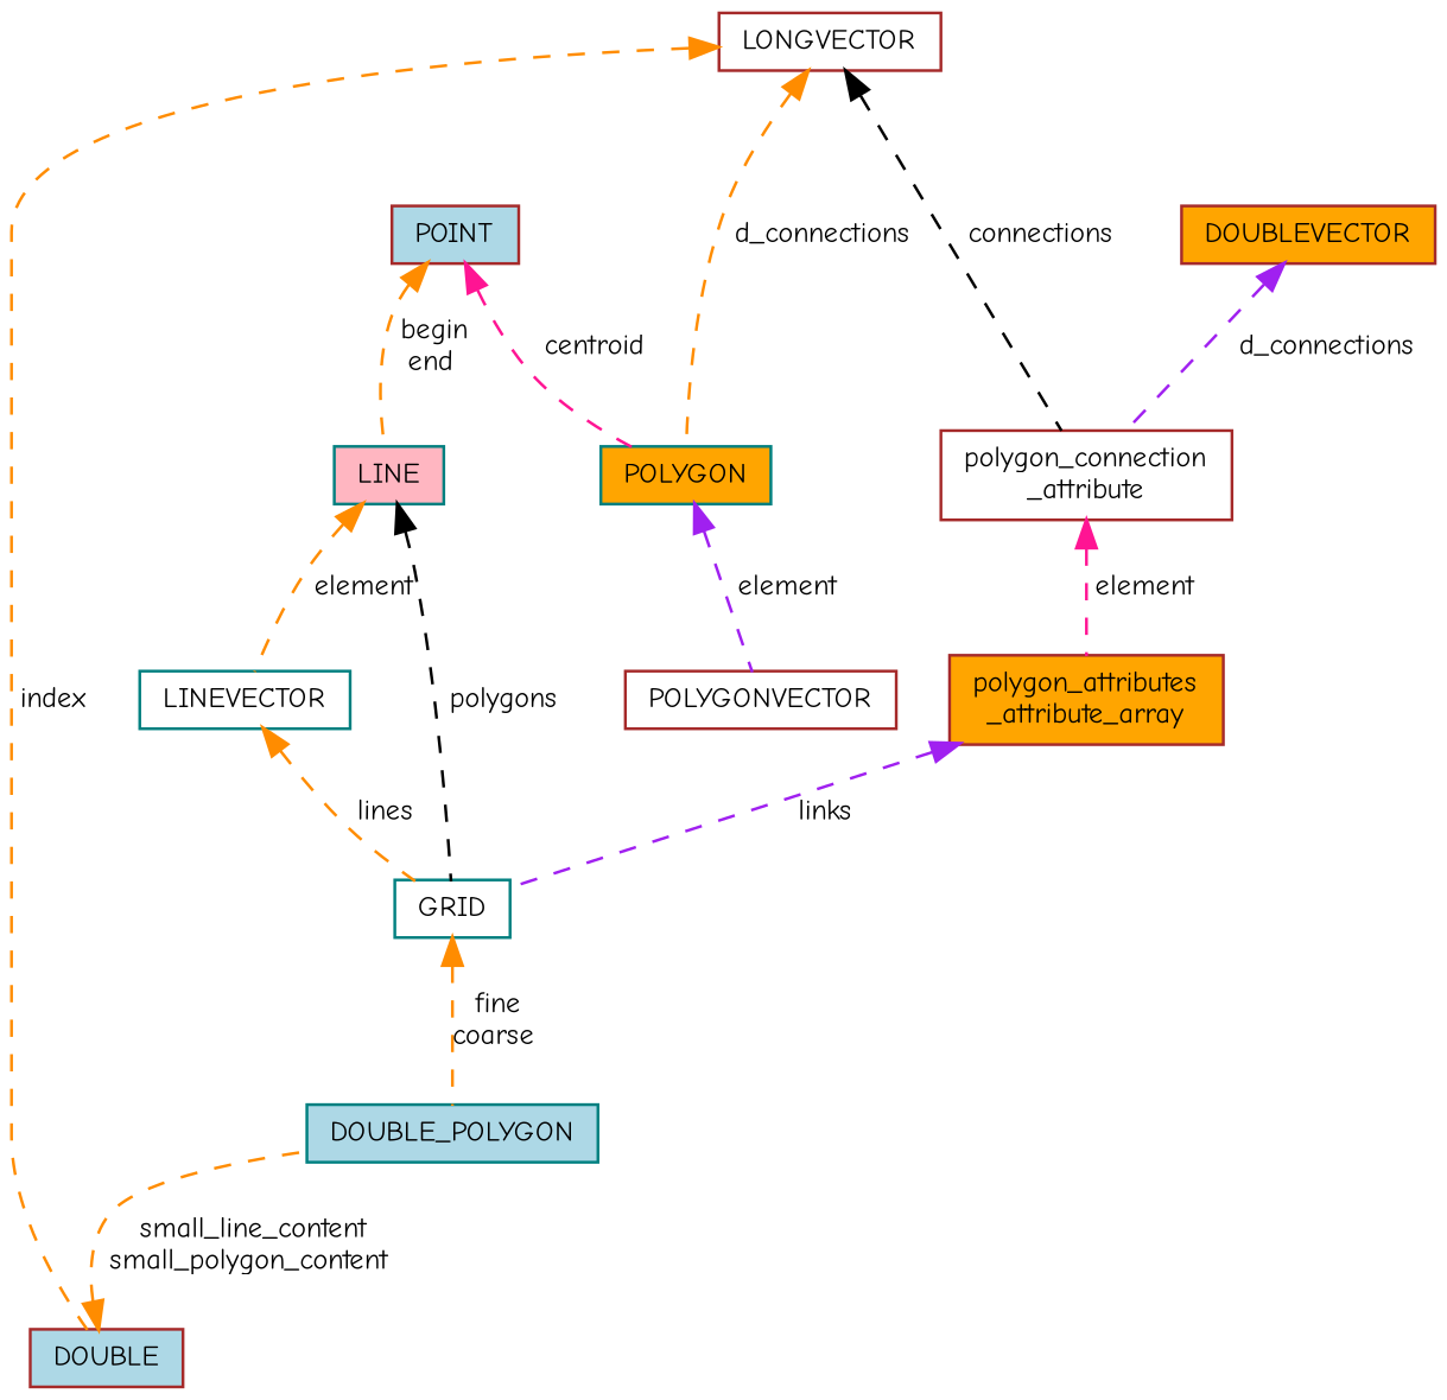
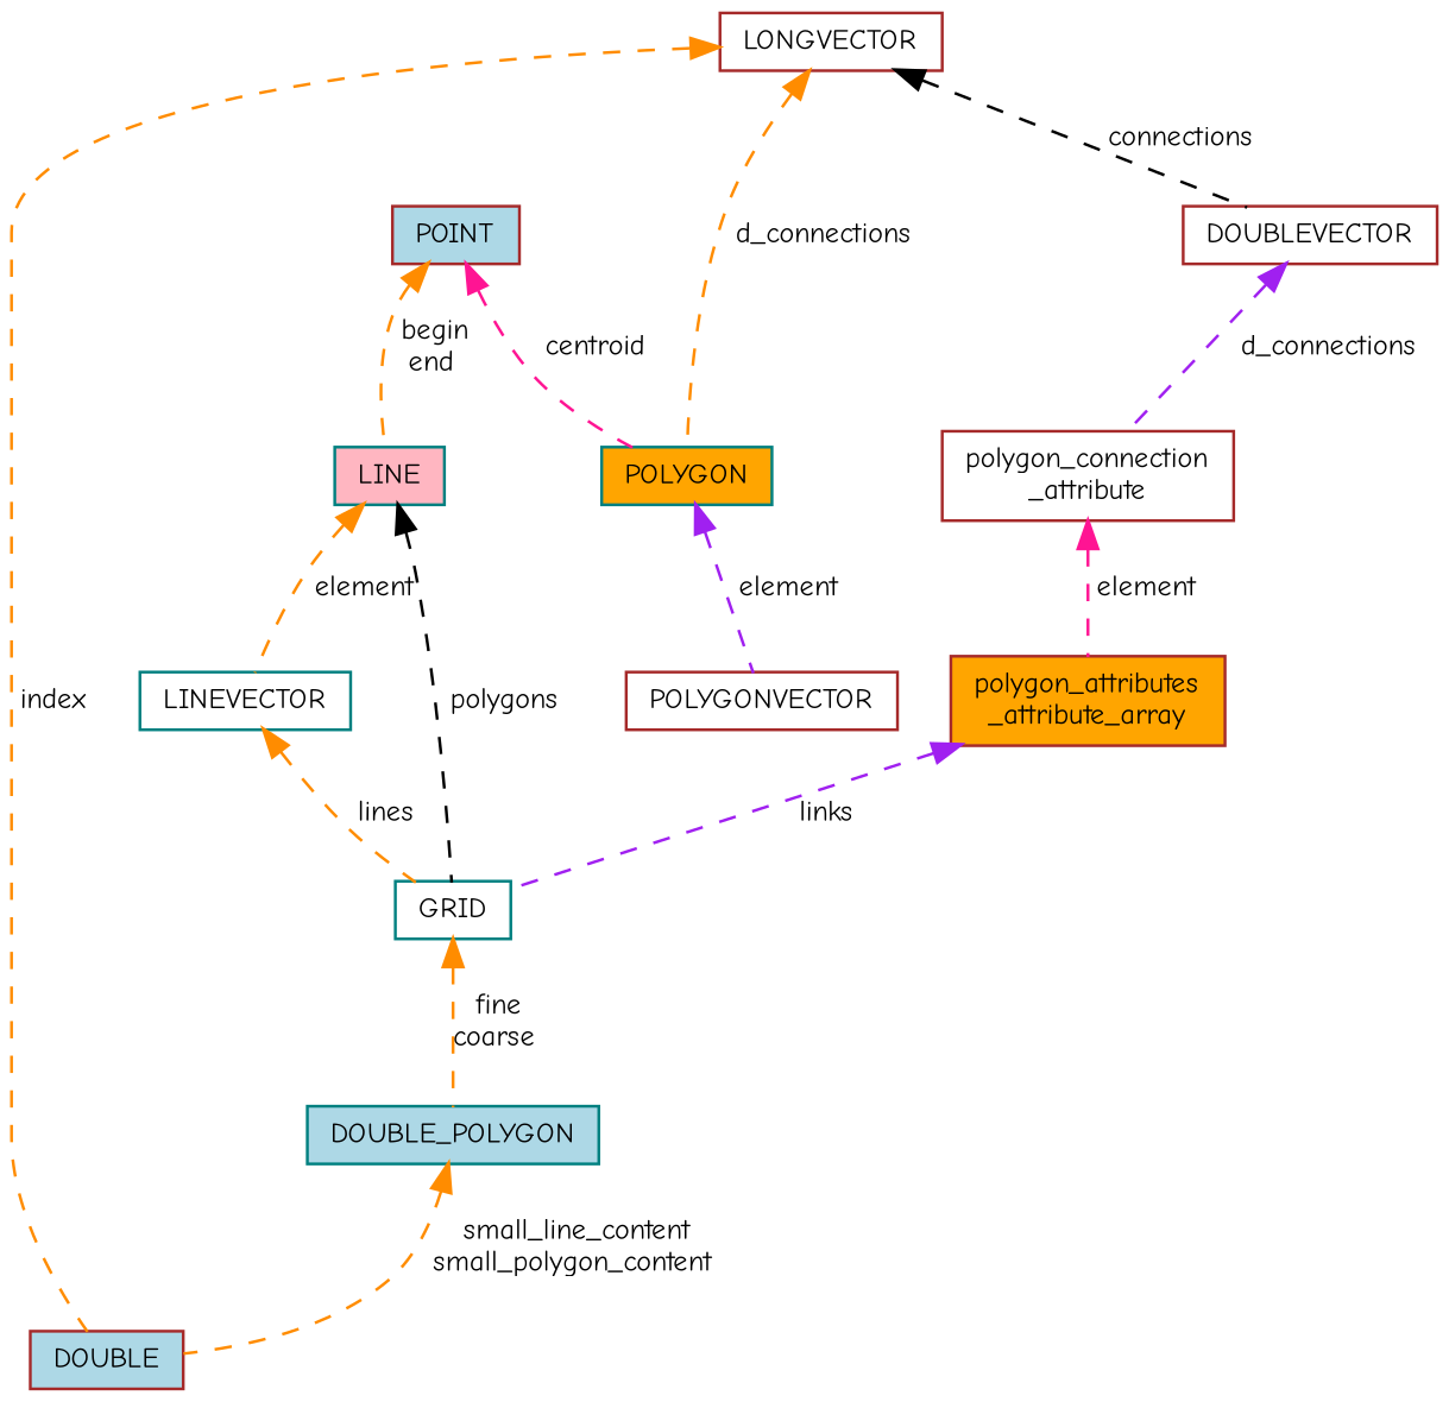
  digraph {
    fontname="Comic Neue"
    node [color=brown fillcolor=white fontname="Comic Neue" fontsize=10 shape=record style=filled]
    edge [color=darkorange dir=back fontname="Comic Neue" fontsize=10 labelfontname=FreeSans labelfontsize=10 style=dashed]
    n1 [color=teal fillcolor=lightblue fontcolor=black height=0.2 label=DOUBLE_POLYGON width=0.4]
    n2 [fillcolor=lightblue height=0.2 label=DOUBLE width=0.4]
    n3 [height=0.2 label=LONGVECTOR width=0.4]
    n4 [height=0.2 label="polygon_connection\l_attribute" width=0.4]
    n5 [color=teal fillcolor=orange height=0.2 label=POLYGON width=0.4]
    n6 [fillcolor=orange height=0.2 label="polygon_attributes\l_attribute_array" width=0.4]
    n7 [height=0.2 label=POLYGONVECTOR width=0.4]
    n8 [color=teal height=0.2 label=GRID width=0.4]
-   n9 [fillcolor=orange height=0.2 label=DOUBLEVECTOR width=0.4]
+   n9 [height=0.2 label=DOUBLEVECTOR width=0.4]
    n10 [color=teal height=0.2 label=LINEVECTOR width=0.4]
    n11 [color=teal fillcolor=lightpink height=0.2 label=LINE width=0.4]
    n12 [fillcolor=lightblue height=0.2 label=POINT width=0.4]
-   n2 -> n1 [label=" small_line_content\nsmall_polygon_content"]
+   n1 -> n2 [label=" small_line_content\nsmall_polygon_content"]
    n3 -> n2 [label=" index"]
-   n3 -> n4 [color=black label=" connections"]
+   n3 -> n9 [color=black label=" connections"]
    n3 -> n5 [label=" d_connections"]
    n4 -> n6 [color=deeppink label=" element"]
    n5 -> n7 [color=purple label=" element"]
    n6 -> n8 [color=purple label=" links"]
    n8 -> n1 [label=" fine\ncoarse"]
    n9 -> n4 [color=purple label=" d_connections"]
    n10 -> n8 [label=" lines"]
    n11 -> n8 [color=black label=" polygons"]
    n11 -> n10 [label=" element"]
    n12 -> n5 [color=deeppink label=" centroid"]
    n12 -> n11 [label=" begin\nend"]
  }
